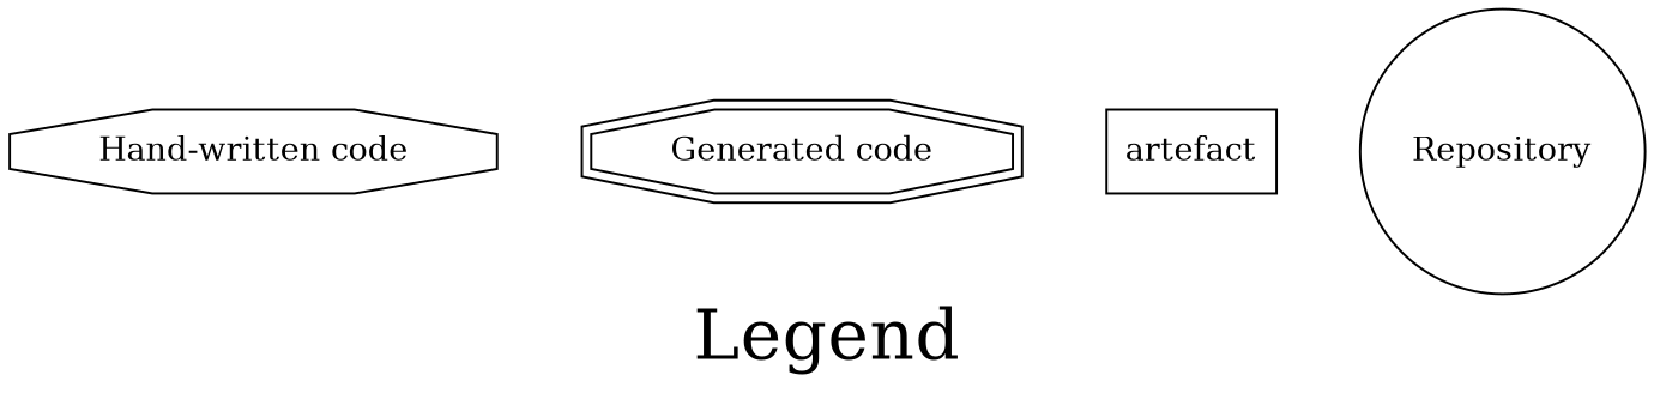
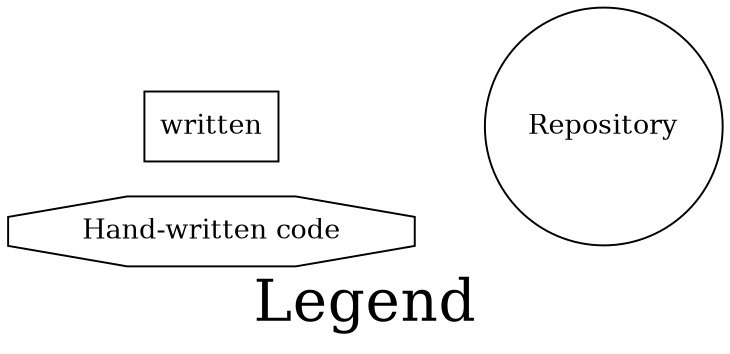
  digraph {
    fontsize=30
    label=Legend
    rankdir=LR
    edge [style=invis]
    n1 [label="Hand-written code" shape=octagon]
-   n2 [label="Generated code" shape=doubleoctagon]
-   n3 [label=artefact shape=box]
+   n3 [label=written shape=box]
    n4 [label=Repository shape=circle]
-   n1 -> n2
-   n2 -> n3
    n3 -> n4
  }
